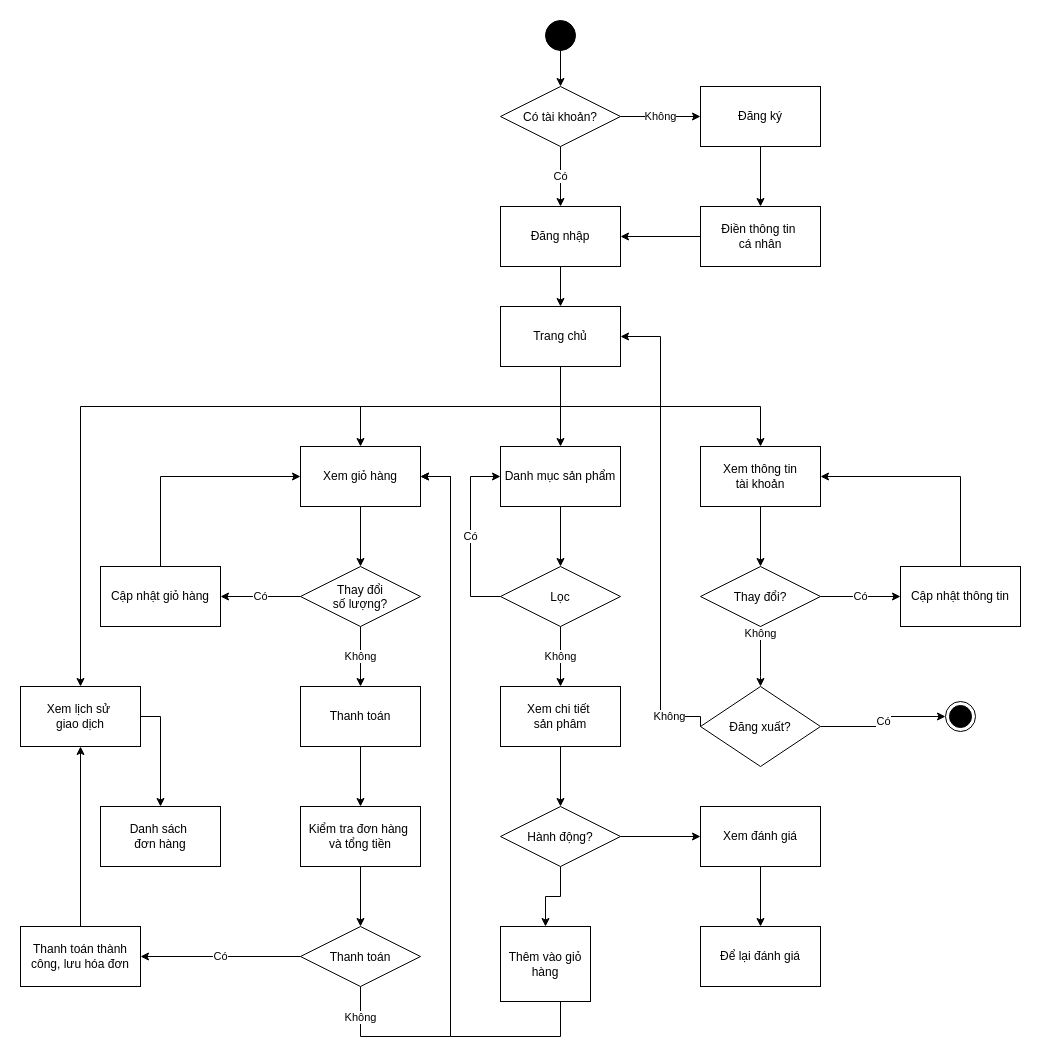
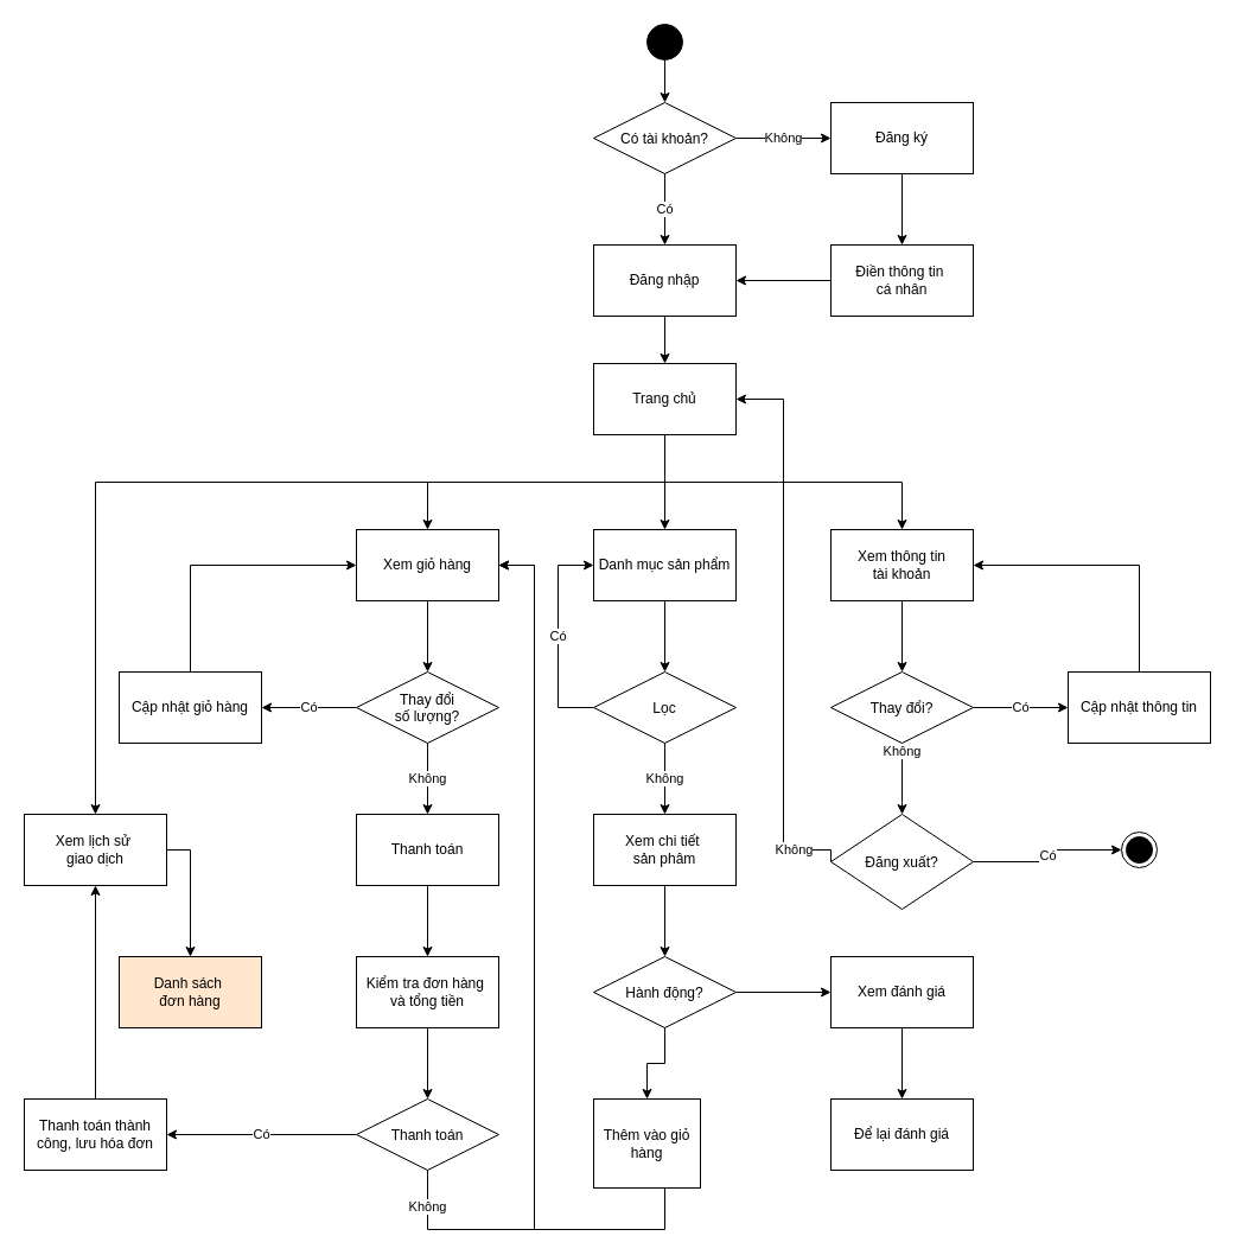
  <mxCell id="0" />
  <mxCell id="1" parent="0" />
  <mxCell id="2" style="edgeStyle=orthogonalEdgeStyle;rounded=0;orthogonalLoop=1;jettySize=auto;html=1;exitX=0.5;exitY=1;exitDx=0;exitDy=0;entryX=0.5;entryY=0;entryDx=0;entryDy=0;" edge="1" parent="1" source="3" target="6"><mxGeometry relative="1" as="geometry" /></mxCell>
  <mxCell id="3" value="" style="ellipse;fillColor=strokeColor;html=1;" vertex="1" parent="1"><mxGeometry x="545" y="20" width="30" height="30" as="geometry" /></mxCell>
  <mxCell id="4" value="Không" style="edgeStyle=orthogonalEdgeStyle;rounded=0;orthogonalLoop=1;jettySize=auto;html=1;exitX=1;exitY=0.5;exitDx=0;exitDy=0;entryX=0;entryY=0.5;entryDx=0;entryDy=0;" edge="1" parent="1" source="6" target="8"><mxGeometry relative="1" as="geometry" /></mxCell>
  <mxCell id="5" value="Có" style="edgeStyle=orthogonalEdgeStyle;rounded=0;orthogonalLoop=1;jettySize=auto;html=1;exitX=0.5;exitY=1;exitDx=0;exitDy=0;entryX=0.5;entryY=0;entryDx=0;entryDy=0;" edge="1" parent="1" source="6" target="12"><mxGeometry relative="1" as="geometry" /></mxCell>
  <mxCell id="6" value="Có tài khoản?" style="rhombus;" vertex="1" parent="1"><mxGeometry x="500" y="86" width="120" height="60" as="geometry" /></mxCell>
  <mxCell id="7" style="edgeStyle=orthogonalEdgeStyle;rounded=0;orthogonalLoop=1;jettySize=auto;html=1;exitX=0.5;exitY=1;exitDx=0;exitDy=0;entryX=0.5;entryY=0;entryDx=0;entryDy=0;" edge="1" parent="1" source="8" target="14"><mxGeometry relative="1" as="geometry" /></mxCell>
  <mxCell id="8" value="Đăng ký" style="rounded=0;whiteSpace=wrap;html=1;" vertex="1" parent="1"><mxGeometry x="700" y="86" width="120" height="60" as="geometry" /></mxCell>
  <mxCell id="9" style="edgeStyle=orthogonalEdgeStyle;rounded=0;orthogonalLoop=1;jettySize=auto;html=1;exitX=0.5;exitY=1;exitDx=0;exitDy=0;entryX=0.5;entryY=0;entryDx=0;entryDy=0;" edge="1" parent="1" source="34" target="18"><mxGeometry relative="1" as="geometry" /></mxCell>
  <mxCell id="10" style="edgeStyle=orthogonalEdgeStyle;rounded=0;orthogonalLoop=1;jettySize=auto;html=1;exitX=0.5;exitY=1;exitDx=0;exitDy=0;entryX=0.5;entryY=0;entryDx=0;entryDy=0;" edge="1" parent="1" source="34" target="16"><mxGeometry relative="1" as="geometry" /></mxCell>
  <mxCell id="11" style="edgeStyle=orthogonalEdgeStyle;rounded=0;orthogonalLoop=1;jettySize=auto;html=1;exitX=0.5;exitY=1;exitDx=0;exitDy=0;entryX=0.5;entryY=0;entryDx=0;entryDy=0;" edge="1" parent="1" source="34" target="31"><mxGeometry relative="1" as="geometry" /></mxCell>
  <mxCell id="12" value="Đăng nhập" style="rounded=0;whiteSpace=wrap;html=1;" vertex="1" parent="1"><mxGeometry x="500" y="206" width="120" height="60" as="geometry" /></mxCell>
  <mxCell id="13" style="edgeStyle=orthogonalEdgeStyle;rounded=0;orthogonalLoop=1;jettySize=auto;html=1;exitX=0;exitY=0.5;exitDx=0;exitDy=0;entryX=1;entryY=0.5;entryDx=0;entryDy=0;" edge="1" parent="1" source="14" target="12"><mxGeometry relative="1" as="geometry" /></mxCell>
  <mxCell id="14" value="Điền thông tin&amp;nbsp;&lt;div&gt;cá nhân&lt;/div&gt;" style="rounded=0;whiteSpace=wrap;html=1;" vertex="1" parent="1"><mxGeometry x="700" y="206" width="120" height="60" as="geometry" /></mxCell>
  <mxCell id="15" style="edgeStyle=orthogonalEdgeStyle;rounded=0;orthogonalLoop=1;jettySize=auto;html=1;exitX=0.5;exitY=1;exitDx=0;exitDy=0;entryX=0.5;entryY=0;entryDx=0;entryDy=0;" edge="1" parent="1" source="16" target="37"><mxGeometry relative="1" as="geometry" /></mxCell>
  <mxCell id="16" value="Xem thông tin&lt;div&gt;tài khoản&lt;/div&gt;" style="rounded=0;whiteSpace=wrap;html=1;" vertex="1" parent="1"><mxGeometry x="700" y="446" width="120" height="60" as="geometry" /></mxCell>
  <mxCell id="17" style="edgeStyle=orthogonalEdgeStyle;rounded=0;orthogonalLoop=1;jettySize=auto;html=1;exitX=0.5;exitY=1;exitDx=0;exitDy=0;entryX=0.5;entryY=0;entryDx=0;entryDy=0;" edge="1" parent="1" source="18" target="21"><mxGeometry relative="1" as="geometry" /></mxCell>
  <mxCell id="18" value="Danh mục sản phẩm" style="rounded=0;whiteSpace=wrap;html=1;" vertex="1" parent="1"><mxGeometry x="500" y="446" width="120" height="60" as="geometry" /></mxCell>
  <mxCell id="19" value="Có" style="edgeStyle=orthogonalEdgeStyle;rounded=0;orthogonalLoop=1;jettySize=auto;html=1;exitX=0;exitY=0.5;exitDx=0;exitDy=0;entryX=0;entryY=0.5;entryDx=0;entryDy=0;" edge="1" parent="1" source="21" target="18"><mxGeometry relative="1" as="geometry"><Array as="points"><mxPoint x="470" y="596" /><mxPoint x="470" y="476" /></Array></mxGeometry></mxCell>
  <mxCell id="20" value="Không" style="edgeStyle=orthogonalEdgeStyle;rounded=0;orthogonalLoop=1;jettySize=auto;html=1;exitX=0.5;exitY=1;exitDx=0;exitDy=0;entryX=0.5;entryY=0;entryDx=0;entryDy=0;" edge="1" parent="1" source="21" target="24"><mxGeometry relative="1" as="geometry" /></mxCell>
  <mxCell id="21" value="Lọc" style="rhombus;" vertex="1" parent="1"><mxGeometry x="500" y="566" width="120" height="60" as="geometry" /></mxCell>
  <mxCell id="22" style="edgeStyle=orthogonalEdgeStyle;rounded=0;orthogonalLoop=1;jettySize=auto;html=1;exitX=0.5;exitY=1;exitDx=0;exitDy=0;" edge="1" parent="1" source="24" target="62"><mxGeometry relative="1" as="geometry"><mxPoint x="560" y="806" as="targetPoint" /></mxGeometry></mxCell>
  <mxCell id="23" style="edgeStyle=orthogonalEdgeStyle;rounded=0;orthogonalLoop=1;jettySize=auto;html=1;exitX=1;exitY=0.5;exitDx=0;exitDy=0;entryX=0;entryY=0.5;entryDx=0;entryDy=0;" edge="1" parent="1" source="62" target="28"><mxGeometry relative="1" as="geometry"><mxPoint x="680" y="716" as="targetPoint" /></mxGeometry></mxCell>
  <mxCell id="24" value="Xem chi tiết&amp;nbsp;&lt;div&gt;sản phâm&lt;/div&gt;" style="rounded=0;whiteSpace=wrap;html=1;" vertex="1" parent="1"><mxGeometry x="500" y="686" width="120" height="60" as="geometry" /></mxCell>
  <mxCell id="25" style="edgeStyle=orthogonalEdgeStyle;rounded=0;orthogonalLoop=1;jettySize=auto;html=1;exitX=0.5;exitY=1;exitDx=0;exitDy=0;entryX=1;entryY=0.5;entryDx=0;entryDy=0;" edge="1" parent="1" source="26" target="31"><mxGeometry relative="1" as="geometry"><Array as="points"><mxPoint x="560" y="1036" /><mxPoint x="450" y="1036" /><mxPoint x="450" y="476" /></Array></mxGeometry></mxCell>
  <mxCell id="26" value="Thêm vào giỏ hàng" style="rounded=0;whiteSpace=wrap;html=1;" vertex="1" parent="1"><mxGeometry x="500" y="926" width="90" height="75" as="geometry" /></mxCell>
  <mxCell id="27" style="edgeStyle=orthogonalEdgeStyle;rounded=0;orthogonalLoop=1;jettySize=auto;html=1;exitX=0.5;exitY=1;exitDx=0;exitDy=0;entryX=0.5;entryY=0;entryDx=0;entryDy=0;" edge="1" parent="1" source="28" target="29"><mxGeometry relative="1" as="geometry" /></mxCell>
  <mxCell id="28" value="Xem đánh giá" style="rounded=0;whiteSpace=wrap;html=1;" vertex="1" parent="1"><mxGeometry x="700" y="806" width="120" height="60" as="geometry" /></mxCell>
  <mxCell id="29" value="Để lại đánh giá" style="rounded=0;whiteSpace=wrap;html=1;" vertex="1" parent="1"><mxGeometry x="700" y="926" width="120" height="60" as="geometry" /></mxCell>
  <mxCell id="30" style="edgeStyle=orthogonalEdgeStyle;rounded=0;orthogonalLoop=1;jettySize=auto;html=1;exitX=0.5;exitY=1;exitDx=0;exitDy=0;entryX=0.5;entryY=0;entryDx=0;entryDy=0;" edge="1" parent="1" source="31" target="42"><mxGeometry relative="1" as="geometry" /></mxCell>
  <mxCell id="31" value="Xem giỏ hàng" style="rounded=0;whiteSpace=wrap;html=1;" vertex="1" parent="1"><mxGeometry x="300" y="446" width="120" height="60" as="geometry" /></mxCell>
  <mxCell id="32" value="" style="edgeStyle=orthogonalEdgeStyle;rounded=0;orthogonalLoop=1;jettySize=auto;html=1;exitX=0.5;exitY=1;exitDx=0;exitDy=0;entryX=0.5;entryY=0;entryDx=0;entryDy=0;" edge="1" parent="1" source="12" target="34"><mxGeometry relative="1" as="geometry"><mxPoint x="560" y="266" as="sourcePoint" /><mxPoint x="360" y="486" as="targetPoint" /></mxGeometry></mxCell>
  <mxCell id="33" style="edgeStyle=orthogonalEdgeStyle;rounded=0;orthogonalLoop=1;jettySize=auto;html=1;exitX=0.5;exitY=1;exitDx=0;exitDy=0;entryX=0.5;entryY=0;entryDx=0;entryDy=0;" edge="1" parent="1" source="34" target="59"><mxGeometry relative="1" as="geometry"><Array as="points"><mxPoint x="560" y="406" /><mxPoint x="80" y="406" /></Array></mxGeometry></mxCell>
  <mxCell id="34" value="Trang chủ" style="rounded=0;whiteSpace=wrap;html=1;" vertex="1" parent="1"><mxGeometry x="500" y="306" width="120" height="60" as="geometry" /></mxCell>
  <mxCell id="35" value="Có" style="edgeStyle=orthogonalEdgeStyle;rounded=0;orthogonalLoop=1;jettySize=auto;html=1;exitX=1;exitY=0.5;exitDx=0;exitDy=0;entryX=0;entryY=0.5;entryDx=0;entryDy=0;" edge="1" parent="1" source="37" target="39"><mxGeometry relative="1" as="geometry" /></mxCell>
  <mxCell id="36" value="Không" style="edgeStyle=orthogonalEdgeStyle;rounded=0;orthogonalLoop=1;jettySize=auto;html=1;exitX=0.5;exitY=1;exitDx=0;exitDy=0;entryX=0.5;entryY=0;entryDx=0;entryDy=0;" edge="1" parent="1" source="37" target="49"><mxGeometry x="-0.769" relative="1" as="geometry"><Array as="points"><mxPoint x="760" y="676" /><mxPoint x="760" y="676" /></Array><mxPoint as="offset" /></mxGeometry></mxCell>
  <mxCell id="37" value="Thay đổi?" style="rhombus;" vertex="1" parent="1"><mxGeometry x="700" y="566" width="120" height="60" as="geometry" /></mxCell>
  <mxCell id="38" style="edgeStyle=orthogonalEdgeStyle;rounded=0;orthogonalLoop=1;jettySize=auto;html=1;exitX=0.5;exitY=0;exitDx=0;exitDy=0;entryX=1;entryY=0.5;entryDx=0;entryDy=0;" edge="1" parent="1" source="39" target="16"><mxGeometry relative="1" as="geometry" /></mxCell>
  <mxCell id="39" value="Cập nhật thông tin" style="rounded=0;whiteSpace=wrap;html=1;" vertex="1" parent="1"><mxGeometry x="900" y="566" width="120" height="60" as="geometry" /></mxCell>
  <mxCell id="40" value="Không" style="edgeStyle=orthogonalEdgeStyle;rounded=0;orthogonalLoop=1;jettySize=auto;html=1;exitX=0.5;exitY=1;exitDx=0;exitDy=0;entryX=0.5;entryY=0;entryDx=0;entryDy=0;" edge="1" parent="1" source="42" target="46"><mxGeometry relative="1" as="geometry" /></mxCell>
  <mxCell id="41" value="Có" style="edgeStyle=orthogonalEdgeStyle;rounded=0;orthogonalLoop=1;jettySize=auto;html=1;exitX=0;exitY=0.5;exitDx=0;exitDy=0;entryX=1;entryY=0.5;entryDx=0;entryDy=0;" edge="1" parent="1" source="42" target="44"><mxGeometry relative="1" as="geometry" /></mxCell>
  <mxCell id="42" value="Thay đổi&#10;số lượng?" style="rhombus;" vertex="1" parent="1"><mxGeometry x="300" y="566" width="120" height="60" as="geometry" /></mxCell>
  <mxCell id="43" style="edgeStyle=orthogonalEdgeStyle;rounded=0;orthogonalLoop=1;jettySize=auto;html=1;exitX=0.5;exitY=0;exitDx=0;exitDy=0;entryX=0;entryY=0.5;entryDx=0;entryDy=0;" edge="1" parent="1" source="44" target="31"><mxGeometry relative="1" as="geometry" /></mxCell>
  <mxCell id="44" value="Cập nhật giỏ hàng" style="rounded=0;whiteSpace=wrap;html=1;" vertex="1" parent="1"><mxGeometry x="100" y="566" width="120" height="60" as="geometry" /></mxCell>
  <mxCell id="45" style="edgeStyle=orthogonalEdgeStyle;rounded=0;orthogonalLoop=1;jettySize=auto;html=1;exitX=0.5;exitY=1;exitDx=0;exitDy=0;entryX=0.5;entryY=0;entryDx=0;entryDy=0;" edge="1" parent="1" source="46" target="52"><mxGeometry relative="1" as="geometry" /></mxCell>
  <mxCell id="46" value="Thanh toán" style="rounded=0;whiteSpace=wrap;html=1;" vertex="1" parent="1"><mxGeometry x="300" y="686" width="120" height="60" as="geometry" /></mxCell>
  <mxCell id="47" value="Không" style="edgeStyle=orthogonalEdgeStyle;rounded=0;orthogonalLoop=1;jettySize=auto;html=1;exitX=0;exitY=0.5;exitDx=0;exitDy=0;entryX=1;entryY=0.5;entryDx=0;entryDy=0;" edge="1" parent="1" source="49" target="34"><mxGeometry x="-0.826" relative="1" as="geometry"><Array as="points"><mxPoint x="660" y="716" /><mxPoint x="660" y="336" /></Array><mxPoint as="offset" /></mxGeometry></mxCell>
  <mxCell id="48" value="Có" style="edgeStyle=orthogonalEdgeStyle;rounded=0;orthogonalLoop=1;jettySize=auto;html=1;exitX=1;exitY=0.5;exitDx=0;exitDy=0;entryX=0;entryY=0.5;entryDx=0;entryDy=0;" edge="1" parent="1" source="49" target="50"><mxGeometry relative="1" as="geometry" /></mxCell>
  <mxCell id="49" value="Đăng xuất?" style="rhombus;" vertex="1" parent="1"><mxGeometry x="700" y="686" width="120" height="80" as="geometry" /></mxCell>
  <mxCell id="50" value="" style="ellipse;html=1;shape=endState;fillColor=strokeColor;" vertex="1" parent="1"><mxGeometry x="945" y="701" width="30" height="30" as="geometry" /></mxCell>
  <mxCell id="51" style="edgeStyle=orthogonalEdgeStyle;rounded=0;orthogonalLoop=1;jettySize=auto;html=1;exitX=0.5;exitY=1;exitDx=0;exitDy=0;entryX=0.5;entryY=0;entryDx=0;entryDy=0;" edge="1" parent="1" source="52" target="55"><mxGeometry relative="1" as="geometry" /></mxCell>
  <mxCell id="52" value="Kiểm tra đơn hàng&amp;nbsp;&lt;div&gt;và tổng tiền&lt;/div&gt;" style="rounded=0;whiteSpace=wrap;html=1;" vertex="1" parent="1"><mxGeometry x="300" y="806" width="120" height="60" as="geometry" /></mxCell>
  <mxCell id="53" value="Có" style="edgeStyle=orthogonalEdgeStyle;rounded=0;orthogonalLoop=1;jettySize=auto;html=1;exitX=0;exitY=0.5;exitDx=0;exitDy=0;entryX=1;entryY=0.5;entryDx=0;entryDy=0;" edge="1" parent="1" source="55" target="57"><mxGeometry relative="1" as="geometry" /></mxCell>
  <mxCell id="54" value="Không" style="edgeStyle=orthogonalEdgeStyle;rounded=0;orthogonalLoop=1;jettySize=auto;html=1;exitX=0.5;exitY=1;exitDx=0;exitDy=0;entryX=1;entryY=0.5;entryDx=0;entryDy=0;" edge="1" parent="1" source="55" target="31"><mxGeometry x="-0.915" relative="1" as="geometry"><Array as="points"><mxPoint x="360" y="1036" /><mxPoint x="450" y="1036" /><mxPoint x="450" y="476" /></Array><mxPoint as="offset" /></mxGeometry></mxCell>
  <mxCell id="55" value="Thanh toán" style="rhombus;" vertex="1" parent="1"><mxGeometry x="300" y="926" width="120" height="60" as="geometry" /></mxCell>
  <mxCell id="56" style="edgeStyle=orthogonalEdgeStyle;rounded=0;orthogonalLoop=1;jettySize=auto;html=1;exitX=0.5;exitY=0;exitDx=0;exitDy=0;entryX=0.5;entryY=1;entryDx=0;entryDy=0;" edge="1" parent="1" source="57" target="59"><mxGeometry relative="1" as="geometry" /></mxCell>
  <mxCell id="57" value="Thanh toán thành công, lưu hóa đơn" style="rounded=0;whiteSpace=wrap;html=1;" vertex="1" parent="1"><mxGeometry x="20" y="926" width="120" height="60" as="geometry" /></mxCell>
  <mxCell id="58" style="edgeStyle=orthogonalEdgeStyle;rounded=0;orthogonalLoop=1;jettySize=auto;html=1;exitX=1;exitY=0.5;exitDx=0;exitDy=0;entryX=0.5;entryY=0;entryDx=0;entryDy=0;" edge="1" parent="1" source="59" target="60"><mxGeometry relative="1" as="geometry" /></mxCell>
  <mxCell id="59" value="Xem lịch sử&amp;nbsp;&lt;div&gt;giao dịch&lt;/div&gt;" style="rounded=0;whiteSpace=wrap;html=1;" vertex="1" parent="1"><mxGeometry x="20" y="686" width="120" height="60" as="geometry" /></mxCell>
- <mxCell id="60" value="Danh sách&amp;nbsp;&lt;div&gt;đơn hàng&lt;/div&gt;" style="rounded=0;whiteSpace=wrap;html=1;" vertex="1" parent="1"><mxGeometry x="100" y="806" width="120" height="60" as="geometry" /></mxCell>
+ <mxCell id="60" value="Danh sách&amp;nbsp;&lt;div&gt;đơn hàng&lt;/div&gt;" style="rounded=0;whiteSpace=wrap;html=1;fillColor=#ffe6cc;" vertex="1" parent="1"><mxGeometry x="100" y="806" width="120" height="60" as="geometry" /></mxCell>
  <mxCell id="61" style="edgeStyle=orthogonalEdgeStyle;rounded=0;orthogonalLoop=1;jettySize=auto;html=1;exitX=0.5;exitY=1;exitDx=0;exitDy=0;entryX=0.5;entryY=0;entryDx=0;entryDy=0;" edge="1" parent="1" source="62" target="26"><mxGeometry relative="1" as="geometry" /></mxCell>
  <mxCell id="62" value="Hành động?" style="rhombus;" vertex="1" parent="1"><mxGeometry x="500" y="806" width="120" height="60" as="geometry" /></mxCell>
